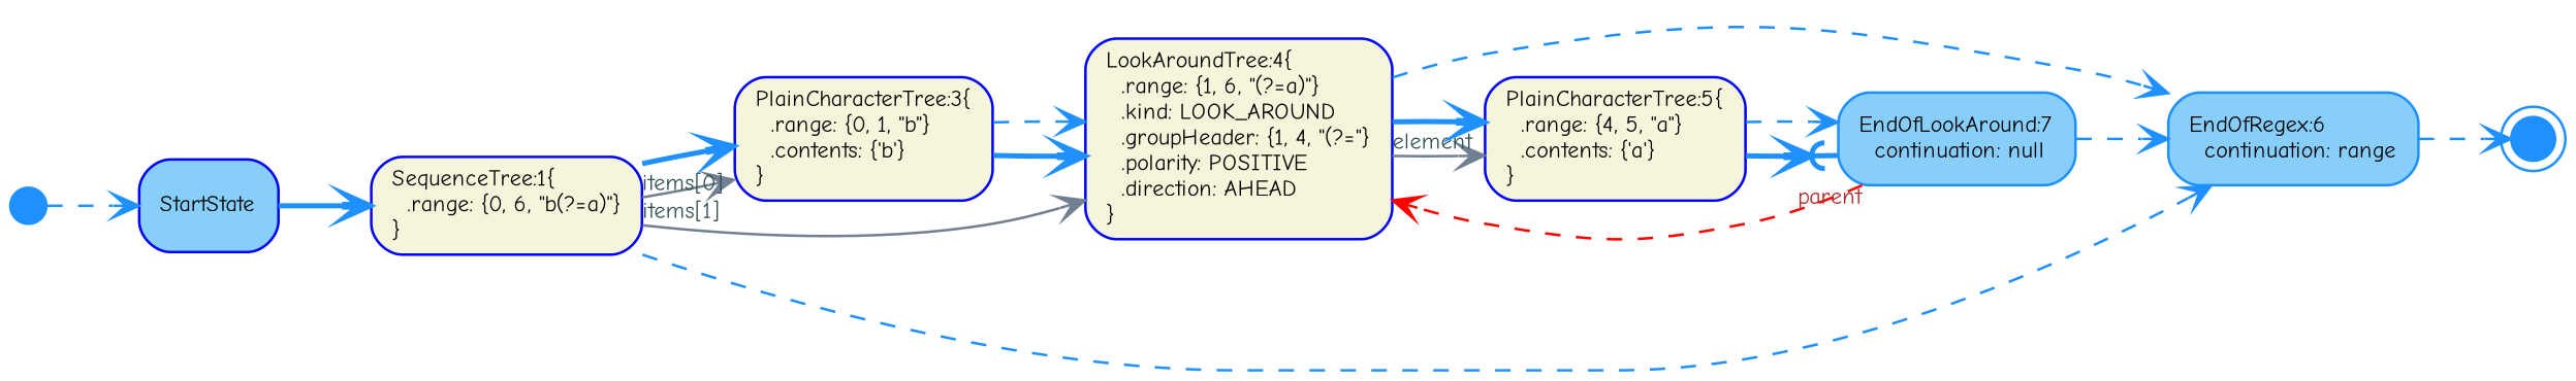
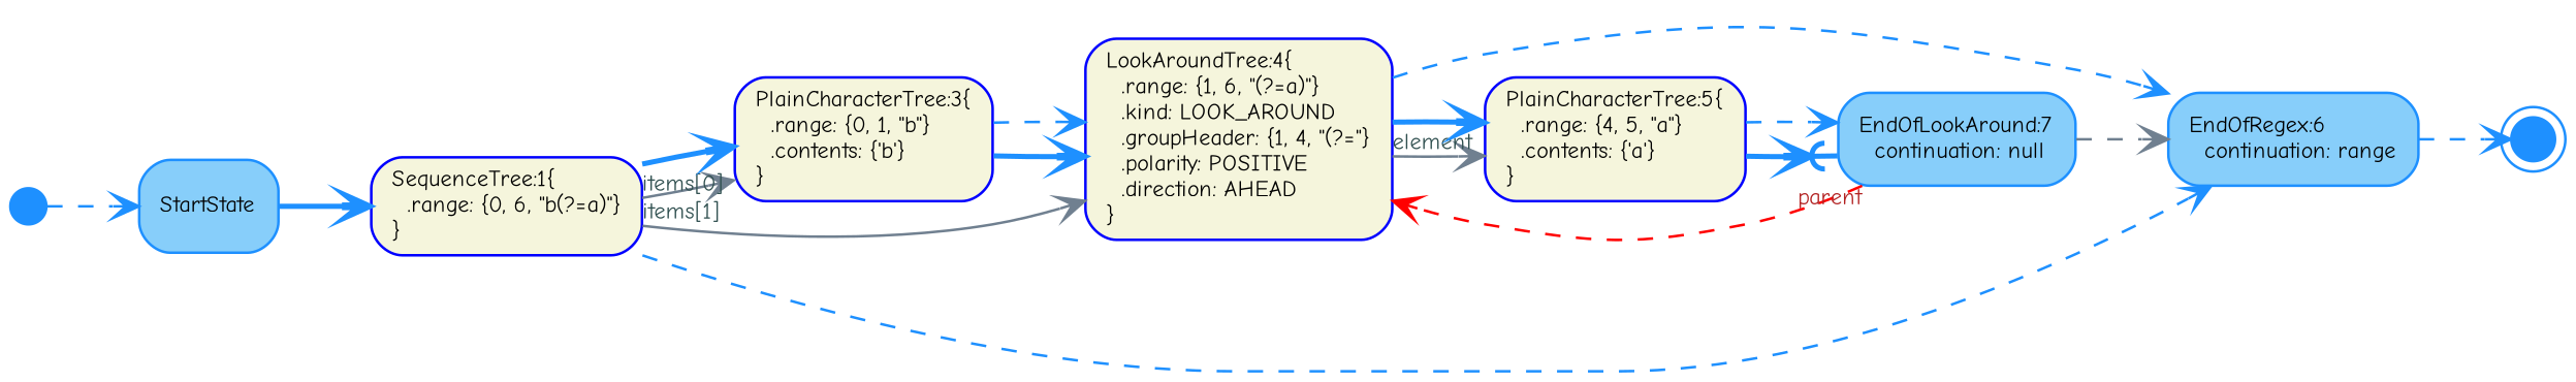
  digraph {
    fontname="Comic Neue"
    fontsize=11
    rankdir=LR
    node [color=DodgerBlue fillcolor=Beige fixedsize=false fontname="Comic Neue" fontsize=9 shape=box style="rounded,filled"]
    edge [arrowhead=vee arrowtail=none color=DodgerBlue dir=both fontcolor=MediumBlue fontname="Comic Neue" fontsize=9 style=dashed]
    n1 [color=Blue label="SequenceTree:1\{\l  .range: \{0, 6, \"b(?=a)\"\}\l\}\l" width=0.75]
    n2 [color=Blue label="PlainCharacterTree:3\{\l  .range: \{0, 1, \"b\"\}\l  .contents: \{'b'\}\l\}\l" width=0.75]
    n3 [color=Blue label="LookAroundTree:4\{\l  .range: \{1, 6, \"(?=a)\"\}\l  .kind: LOOK_AROUND\l  .groupHeader: \{1, 4, \"(?=\"\}\l  .polarity: POSITIVE\l  .direction: AHEAD\l\}\l" width=0.75]
    n4 [fillcolor=LightSkyBlue label="EndOfRegex:6\l  continuation: range\l" width=0.75]
    n5 [color=Blue label="PlainCharacterTree:5\{\l  .range: \{4, 5, \"a\"\}\l  .contents: \{'a'\}\l\}\l" width=0.75]
    n6 [fillcolor=DodgerBlue fixedsize=true label="\l" shape=doublecircle width=0.12]
    n7 [fillcolor=LightSkyBlue label="EndOfLookAround:7\l  continuation: null\l" width=0.75]
-   n8 [color=Blue fillcolor=LightSkyBlue label="StartState\l" width=0.75]
+   n8 [fillcolor=LightSkyBlue label="StartState\l" width=0.75]
    n9 [fillcolor=DodgerBlue fixedsize=true label="\l" shape=circle width=0.20]
    n1 -> n2 [color=SlateGray fontcolor=DarkSlateGray style=solid taillabel="items[0]"]
    n1 -> n2 [style=bold]
    n1 -> n3 [color=SlateGray fontcolor=DarkSlateGray style=solid taillabel="items[1]"]
    n1 -> n4
    n2 -> n3 [style=bold]
    n2 -> n3
    n3 -> n4
    n3 -> n5 [color=SlateGray fontcolor=DarkSlateGray style=solid taillabel=element]
    n3 -> n5 [style=bold]
    n4 -> n6
    n5 -> n7 [arrowhead=icurvevee style=bold]
    n5 -> n7
    n7 -> n3 [color=Red fontcolor=Firebrick taillabel=parent]
-   n7 -> n4
+   n7 -> n4 [color=SlateGray]
    n8 -> n1 [style=bold]
    n9 -> n8
  }
